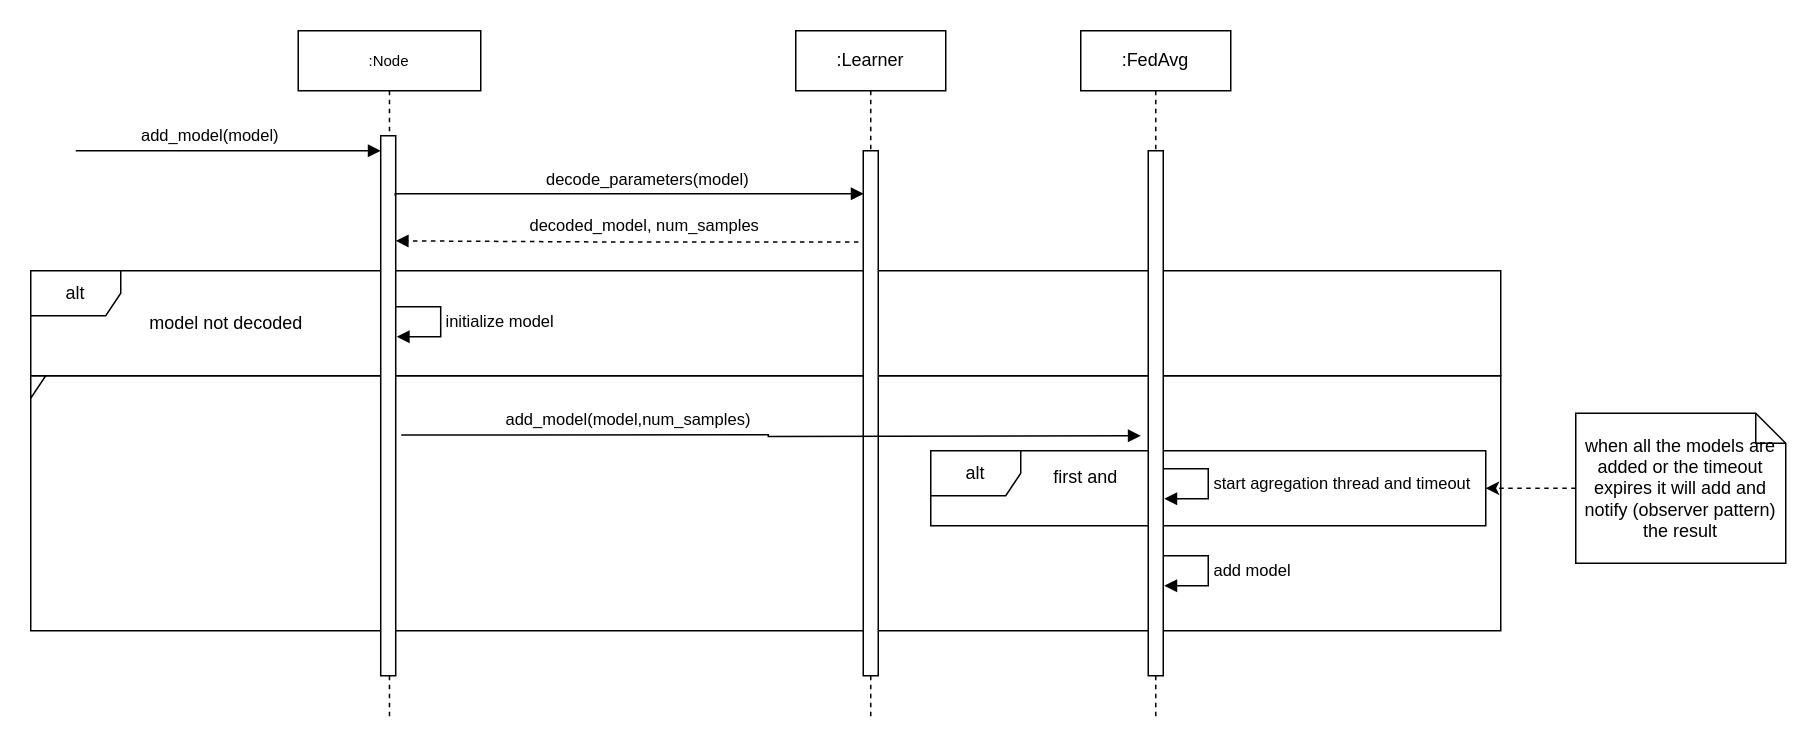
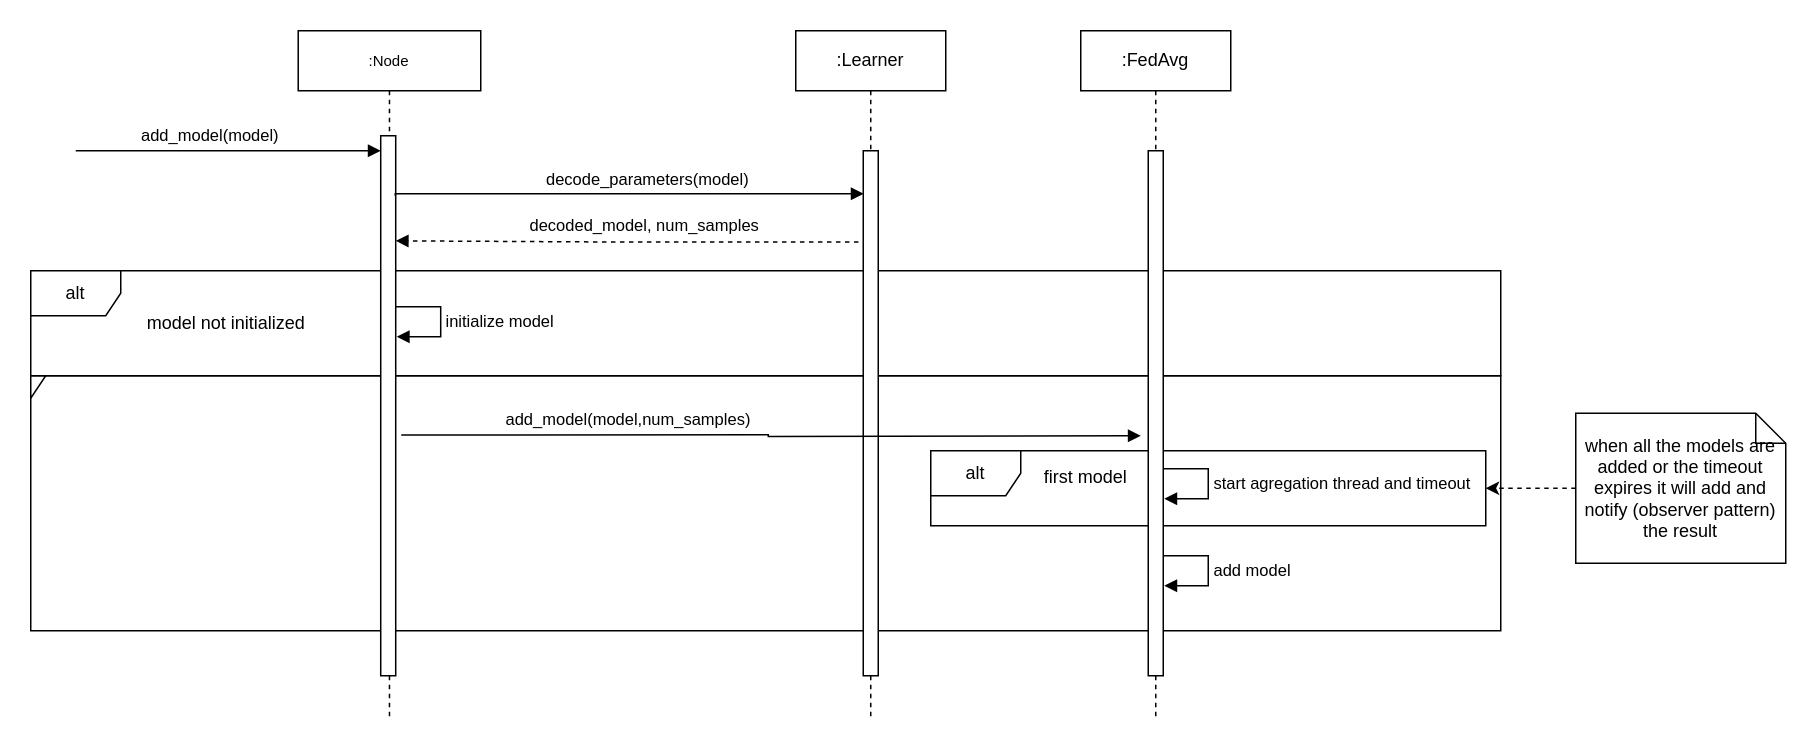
  <mxCell id="0" />
  <mxCell id="1" parent="0" />
  <mxCell id="2" value="" style="shape=umlFrame;whiteSpace=wrap;html=1;width=10;height=15;" vertex="1" parent="1"><mxGeometry x="20" y="250" width="980" height="170" as="geometry" /></mxCell>
  <mxCell id="3" value="alt" style="shape=umlFrame;whiteSpace=wrap;html=1;" vertex="1" parent="1"><mxGeometry x="620" y="300" width="370" height="50" as="geometry" /></mxCell>
  <mxCell id="4" value="alt" style="shape=umlFrame;whiteSpace=wrap;html=1;" vertex="1" parent="1"><mxGeometry x="20" y="180" width="980" height="70" as="geometry" /></mxCell>
  <mxCell id="5" value="&lt;font style=&quot;font-size: 10px;&quot;&gt;:Node&lt;/font&gt;" style="shape=umlLifeline;perimeter=lifelinePerimeter;whiteSpace=wrap;html=1;container=1;collapsible=0;recursiveResize=0;outlineConnect=0;fontSize=9;" parent="1" vertex="1"><mxGeometry x="198.31" y="20" width="121.69" height="460" as="geometry" /></mxCell>
  <mxCell id="6" value="" style="html=1;points=[];perimeter=orthogonalPerimeter;fontSize=10;" parent="5" vertex="1"><mxGeometry x="55" y="70" width="10" height="360" as="geometry" /></mxCell>
  <mxCell id="7" value="add_model(model)" style="edgeStyle=orthogonalEdgeStyle;html=1;align=left;spacingLeft=2;endArrow=block;rounded=0;entryX=0.002;entryY=0.448;entryDx=0;entryDy=0;entryPerimeter=0;" parent="5" edge="1"><mxGeometry x="-0.607" y="10" relative="1" as="geometry"><mxPoint x="-148.31" y="80" as="sourcePoint" /><Array as="points"><mxPoint x="-148" y="80" /><mxPoint x="-148" y="80" /></Array><mxPoint x="55.0" y="80.0" as="targetPoint" /><mxPoint as="offset" /></mxGeometry></mxCell>
  <mxCell id="8" value="decode_parameters(model)" style="edgeStyle=orthogonalEdgeStyle;html=1;align=left;spacingLeft=2;endArrow=block;rounded=0;entryX=0.029;entryY=0.082;entryDx=0;entryDy=0;entryPerimeter=0;" parent="1" target="11" edge="1"><mxGeometry x="-0.373" y="10" relative="1" as="geometry"><mxPoint x="263" y="130" as="sourcePoint" /><Array as="points"><mxPoint x="263" y="129" /></Array><mxPoint x="774.33" y="179.67" as="targetPoint" /><mxPoint as="offset" /></mxGeometry></mxCell>
- <mxCell id="9" value="model not decoded" style="text;html=1;align=center;verticalAlign=middle;resizable=0;points=[];autosize=1;strokeColor=none;fillColor=none;" vertex="1" parent="1"><mxGeometry x="90" y="205" width="120" height="20" as="geometry" /></mxCell>
+ <mxCell id="9" value="model not initialized" style="text;html=1;align=center;verticalAlign=middle;resizable=0;points=[];autosize=1;strokeColor=none;fillColor=none;" vertex="1" parent="1"><mxGeometry x="90" y="205" width="120" height="20" as="geometry" /></mxCell>
  <mxCell id="10" value=":Learner" style="shape=umlLifeline;perimeter=lifelinePerimeter;whiteSpace=wrap;html=1;container=1;collapsible=0;recursiveResize=0;outlineConnect=0;" vertex="1" parent="1"><mxGeometry x="530" y="20" width="100" height="460" as="geometry" /></mxCell>
  <mxCell id="11" value="" style="html=1;points=[];perimeter=orthogonalPerimeter;fontSize=10;" vertex="1" parent="10"><mxGeometry x="45" y="80" width="10" height="350" as="geometry" /></mxCell>
  <mxCell id="12" value="decoded_model, num_samples" style="edgeStyle=orthogonalEdgeStyle;html=1;align=left;spacingLeft=2;endArrow=block;rounded=0;entryX=0.5;entryY=0.143;entryDx=0;entryDy=0;entryPerimeter=0;exitX=-0.32;exitY=0.174;exitDx=0;exitDy=0;exitPerimeter=0;dashed=1;" edge="1" parent="1" source="11"><mxGeometry x="0.444" y="-10" relative="1" as="geometry"><mxPoint x="578.69" y="151.94" as="sourcePoint" /><Array as="points" /><mxPoint x="263.31" y="160.07" as="targetPoint" /><mxPoint as="offset" /></mxGeometry></mxCell>
  <mxCell id="13" value=":FedAvg" style="shape=umlLifeline;perimeter=lifelinePerimeter;whiteSpace=wrap;html=1;container=1;collapsible=0;recursiveResize=0;outlineConnect=0;" vertex="1" parent="1"><mxGeometry x="720" y="20" width="100" height="460" as="geometry" /></mxCell>
  <mxCell id="14" value="" style="html=1;points=[];perimeter=orthogonalPerimeter;fontSize=10;" vertex="1" parent="13"><mxGeometry x="45" y="80" width="10" height="350" as="geometry" /></mxCell>
- <mxCell id="15" value="first and" style="text;html=1;align=center;verticalAlign=middle;resizable=0;points=[];autosize=1;strokeColor=none;fillColor=none;" vertex="1" parent="13"><mxGeometry x="-32" y="288" width="70" height="20" as="geometry" /></mxCell>
+ <mxCell id="15" value="first model" style="text;html=1;align=center;verticalAlign=middle;resizable=0;points=[];autosize=1;strokeColor=none;fillColor=none;" vertex="1" parent="13"><mxGeometry x="-32" y="288" width="70" height="20" as="geometry" /></mxCell>
  <mxCell id="16" value="add model" style="edgeStyle=orthogonalEdgeStyle;html=1;align=left;spacingLeft=2;endArrow=block;rounded=0;" edge="1" parent="13"><mxGeometry relative="1" as="geometry"><mxPoint x="55" y="350" as="sourcePoint" /><Array as="points"><mxPoint x="85" y="350" /></Array><mxPoint x="55.69" y="370" as="targetPoint" /></mxGeometry></mxCell>
  <mxCell id="17" value="add_model(model,num_samples)" style="edgeStyle=orthogonalEdgeStyle;html=1;align=left;spacingLeft=2;endArrow=block;rounded=0;exitX=1.369;exitY=0.554;exitDx=0;exitDy=0;exitPerimeter=0;" edge="1" parent="1" source="6"><mxGeometry x="-0.732" y="10" relative="1" as="geometry"><mxPoint x="270" y="290.6" as="sourcePoint" /><Array as="points" /><mxPoint x="760" y="290" as="targetPoint" /><mxPoint as="offset" /></mxGeometry></mxCell>
  <mxCell id="18" value="start agregation thread and timeout" style="edgeStyle=orthogonalEdgeStyle;html=1;align=left;spacingLeft=2;endArrow=block;rounded=0;" edge="1" parent="1"><mxGeometry relative="1" as="geometry"><mxPoint x="775" y="312" as="sourcePoint" /><Array as="points"><mxPoint x="805" y="312" /></Array><mxPoint x="775.69" y="332" as="targetPoint" /></mxGeometry></mxCell>
  <mxCell id="19" style="edgeStyle=orthogonalEdgeStyle;rounded=0;orthogonalLoop=1;jettySize=auto;html=1;dashed=1;" edge="1" parent="1" source="20" target="3"><mxGeometry relative="1" as="geometry" /></mxCell>
  <mxCell id="20" value="when all the models are added or the timeout expires it will add and notify (observer pattern) the result" style="shape=note;size=20;whiteSpace=wrap;html=1;" vertex="1" parent="1"><mxGeometry x="1050" y="275" width="140" height="100" as="geometry" /></mxCell>
  <mxCell id="21" value="initialize model" style="edgeStyle=orthogonalEdgeStyle;html=1;align=left;spacingLeft=2;endArrow=block;rounded=0;" edge="1" parent="1"><mxGeometry relative="1" as="geometry"><mxPoint x="263.31" y="204" as="sourcePoint" /><Array as="points"><mxPoint x="293.31" y="204" /></Array><mxPoint x="264" y="224" as="targetPoint" /></mxGeometry></mxCell>
